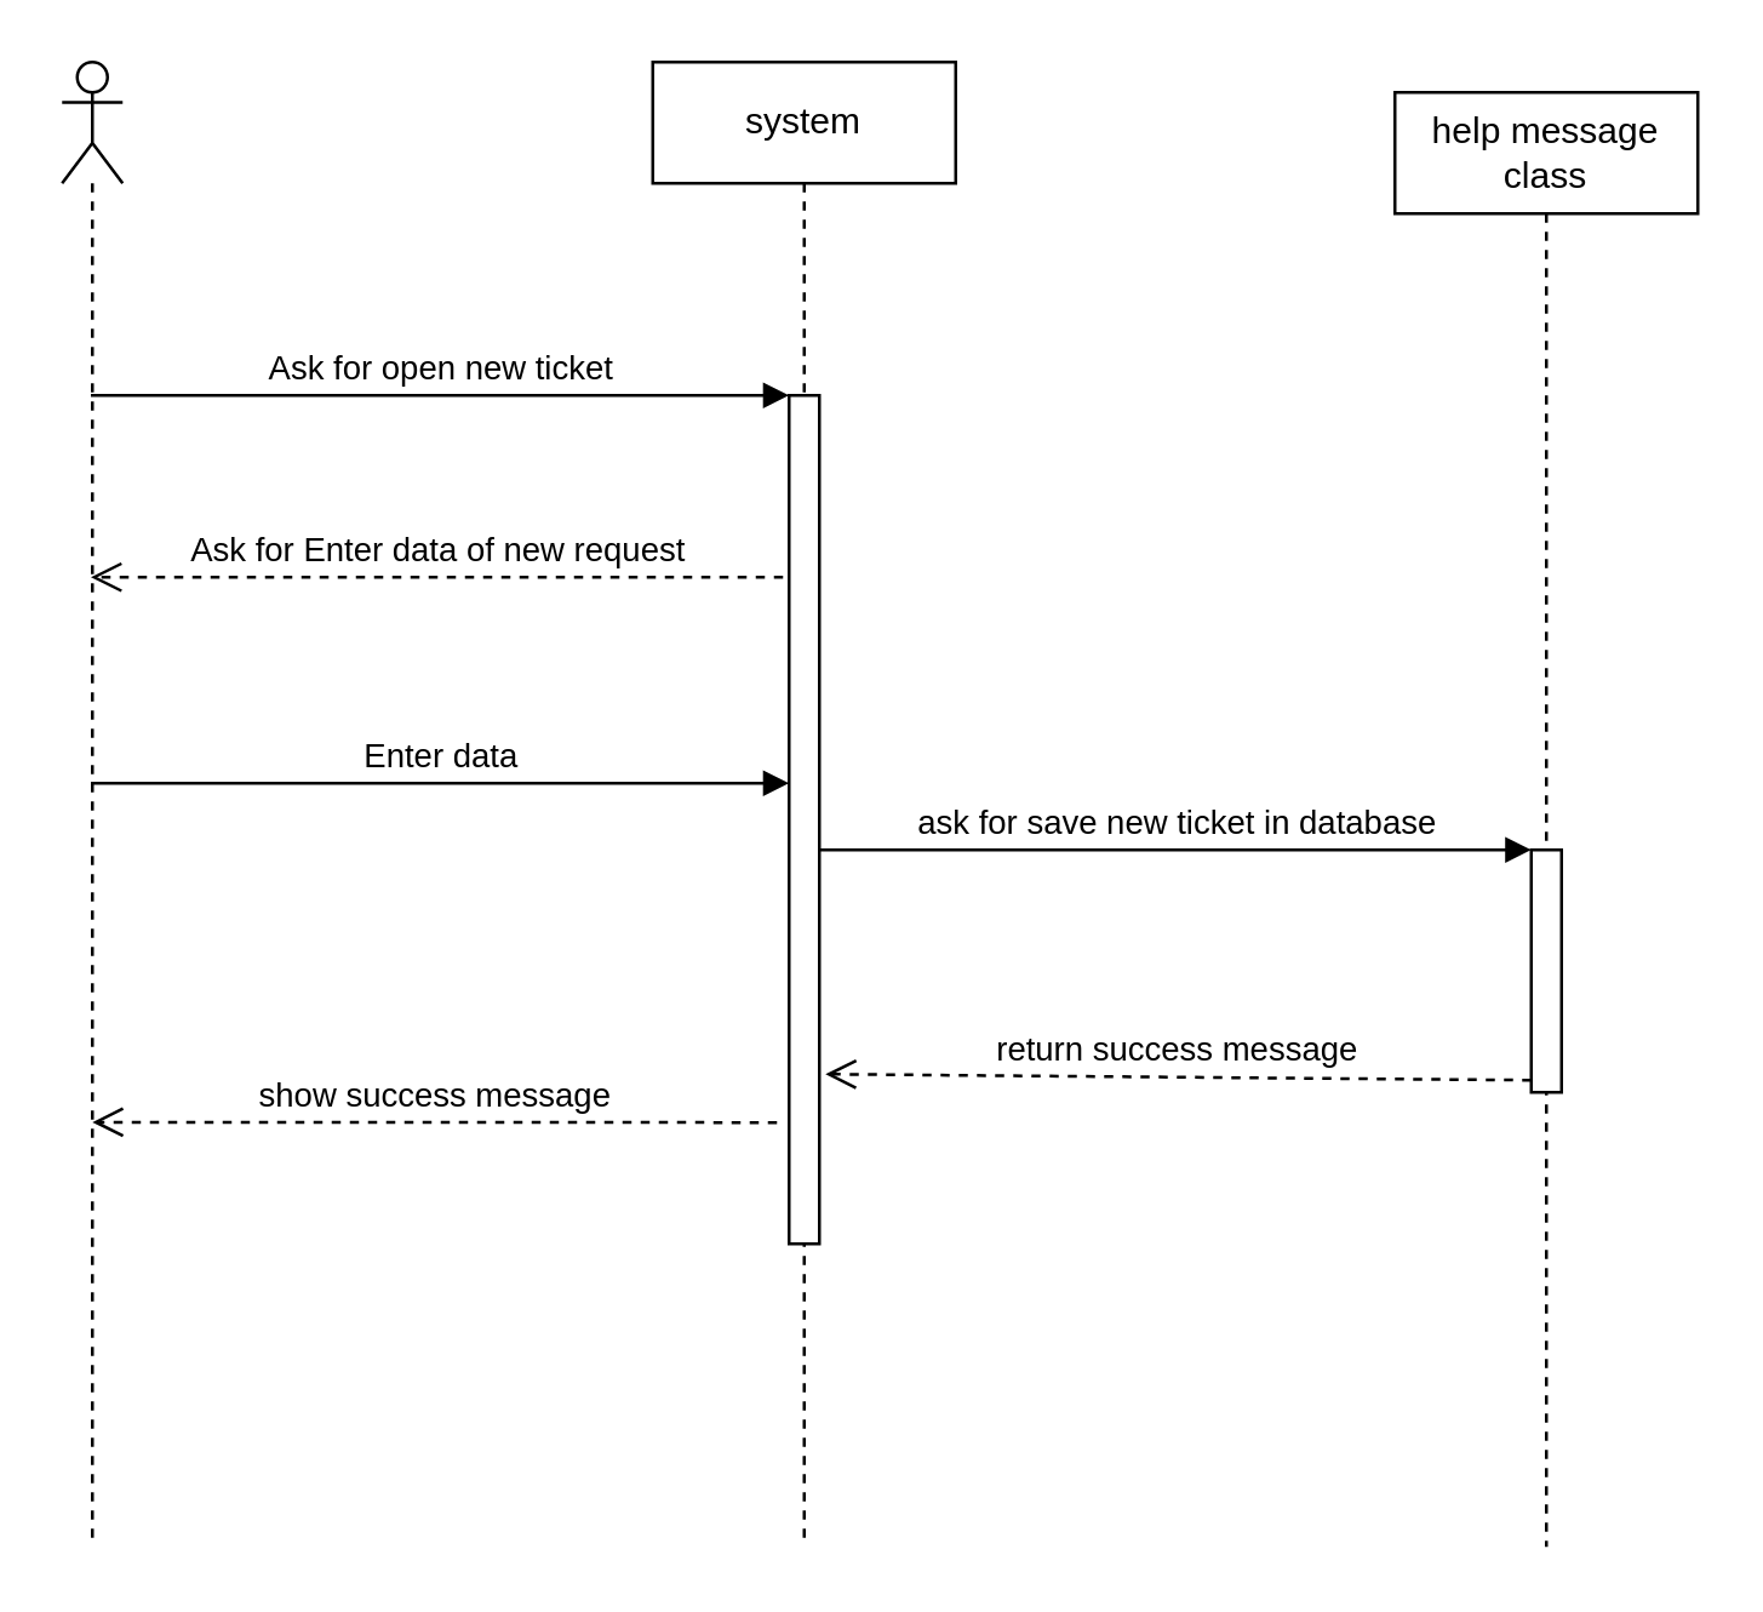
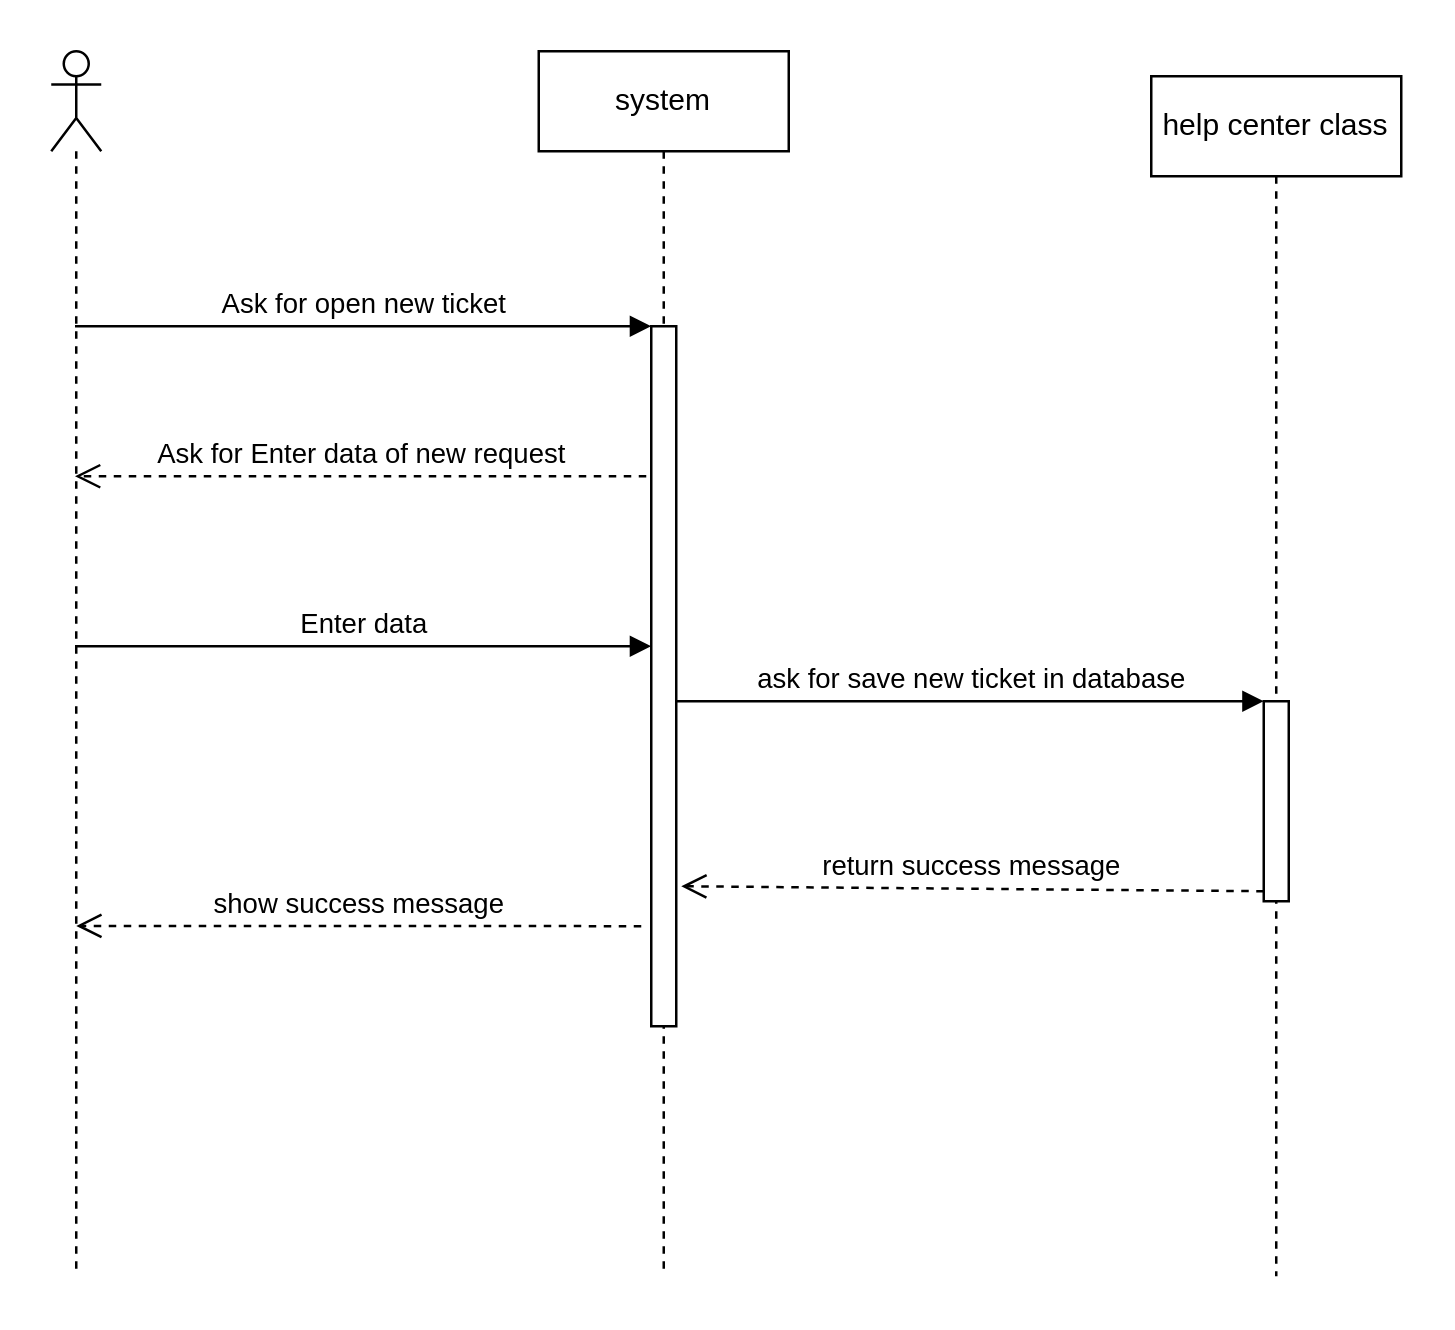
  <mxCell id="0" />
  <mxCell id="1" parent="0" />
  <mxCell id="2" value="" style="shape=umlLifeline;participant=umlActor;perimeter=lifelinePerimeter;whiteSpace=wrap;html=1;container=1;collapsible=0;recursiveResize=0;verticalAlign=top;spacingTop=36;labelBackgroundColor=#ffffff;outlineConnect=0;" parent="1" vertex="1"><mxGeometry x="20" y="20" width="20" height="490" as="geometry" /></mxCell>
  <mxCell id="3" value="system&lt;br&gt;" style="shape=umlLifeline;perimeter=lifelinePerimeter;whiteSpace=wrap;html=1;container=1;collapsible=0;recursiveResize=0;outlineConnect=0;" parent="1" vertex="1"><mxGeometry x="215" y="20" width="100" height="490" as="geometry" /></mxCell>
  <mxCell id="4" value="" style="html=1;points=[];perimeter=orthogonalPerimeter;" parent="3" vertex="1"><mxGeometry x="45" y="110" width="10" height="280" as="geometry" /></mxCell>
  <mxCell id="5" value="Ask for open new ticket" style="html=1;verticalAlign=bottom;endArrow=block;entryX=0;entryY=0;" parent="1" source="2" target="4" edge="1"><mxGeometry relative="1" as="geometry"><mxPoint x="75" y="130" as="sourcePoint" /></mxGeometry></mxCell>
  <mxCell id="6" value="Ask for Enter data of new request" style="html=1;verticalAlign=bottom;endArrow=open;dashed=1;endSize=8;" parent="1" target="2" edge="1"><mxGeometry relative="1" as="geometry"><mxPoint x="258" y="190" as="sourcePoint" /><mxPoint x="120" y="190" as="targetPoint" /></mxGeometry></mxCell>
  <mxCell id="7" value="Enter data" style="html=1;verticalAlign=bottom;endArrow=block;entryX=0;entryY=0.457;entryDx=0;entryDy=0;entryPerimeter=0;" parent="1" source="2" target="4" edge="1"><mxGeometry width="80" relative="1" as="geometry"><mxPoint x="100" y="260" as="sourcePoint" /><mxPoint x="180" y="260" as="targetPoint" /></mxGeometry></mxCell>
- <mxCell id="8" value="help message class" style="shape=umlLifeline;perimeter=lifelinePerimeter;whiteSpace=wrap;html=1;container=1;collapsible=0;recursiveResize=0;outlineConnect=0;" parent="1" vertex="1"><mxGeometry x="460" y="30" width="100" height="480" as="geometry" /></mxCell>
+ <mxCell id="8" value="help center class" style="shape=umlLifeline;perimeter=lifelinePerimeter;whiteSpace=wrap;html=1;container=1;collapsible=0;recursiveResize=0;outlineConnect=0;" parent="1" vertex="1"><mxGeometry x="460" y="30" width="100" height="480" as="geometry" /></mxCell>
  <mxCell id="9" value="" style="html=1;points=[];perimeter=orthogonalPerimeter;" parent="8" vertex="1"><mxGeometry x="45" y="250" width="10" height="80" as="geometry" /></mxCell>
  <mxCell id="10" value="ask for save new ticket in database" style="html=1;verticalAlign=bottom;endArrow=block;entryX=0;entryY=0;" parent="1" source="4" target="9" edge="1"><mxGeometry relative="1" as="geometry"><mxPoint x="435" y="280" as="sourcePoint" /></mxGeometry></mxCell>
  <mxCell id="11" value="return success message" style="html=1;verticalAlign=bottom;endArrow=open;dashed=1;endSize=8;exitX=0;exitY=0.95;entryX=1.2;entryY=0.8;entryDx=0;entryDy=0;entryPerimeter=0;" parent="1" source="9" target="4" edge="1"><mxGeometry relative="1" as="geometry"><mxPoint x="435" y="356" as="targetPoint" /></mxGeometry></mxCell>
  <mxCell id="12" value="show success message" style="html=1;verticalAlign=bottom;endArrow=open;dashed=1;endSize=8;exitX=-0.4;exitY=0.857;exitDx=0;exitDy=0;exitPerimeter=0;entryX=0.5;entryY=0.714;entryDx=0;entryDy=0;entryPerimeter=0;" parent="1" source="4" target="2" edge="1"><mxGeometry relative="1" as="geometry"><mxPoint x="230" y="370" as="sourcePoint" /><mxPoint x="150" y="370" as="targetPoint" /></mxGeometry></mxCell>
